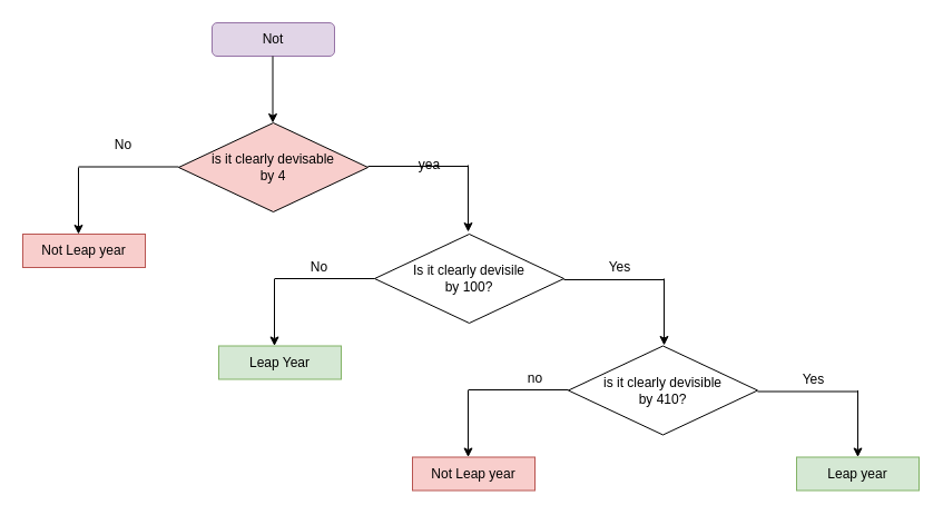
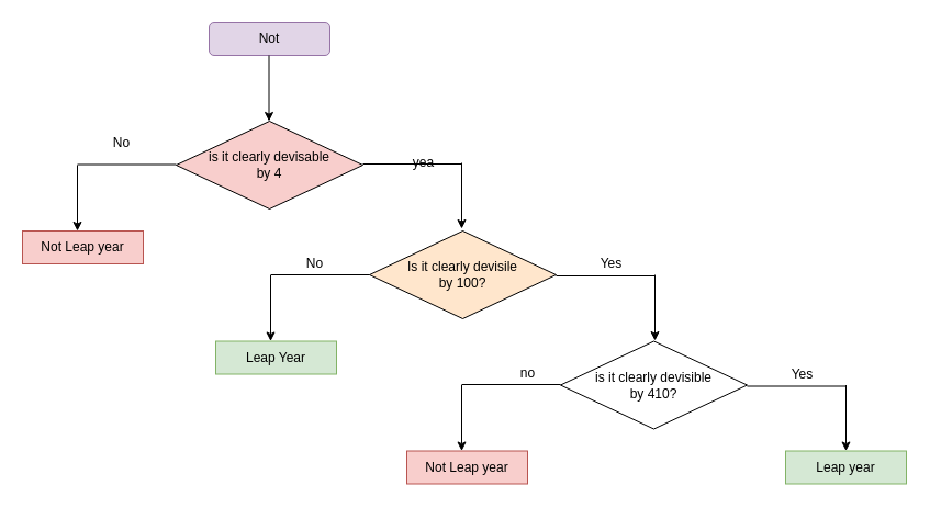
  <mxCell id="0" />
  <mxCell id="1" parent="0" />
  <mxCell id="2" value="Not" style="rounded=1;whiteSpace=wrap;html=1;fillColor=#e1d5e7;strokeColor=#9673a6;" parent="1" vertex="1"><mxGeometry x="190" y="20" width="110" height="30" as="geometry" /></mxCell>
  <mxCell id="3" value="" style="endArrow=classic;html=1;" parent="1" edge="1"><mxGeometry width="50" height="50" relative="1" as="geometry"><mxPoint x="244.5" y="50" as="sourcePoint" /><mxPoint x="244.5" y="110" as="targetPoint" /></mxGeometry></mxCell>
  <mxCell id="4" value="is it clearly devisable&lt;br&gt;by 4" style="rhombus;whiteSpace=wrap;html=1;fillColor=#f8cecc;" parent="1" vertex="1"><mxGeometry x="160" y="110" width="170" height="80" as="geometry" /></mxCell>
  <mxCell id="5" value="" style="endArrow=classic;html=1;" parent="1" edge="1"><mxGeometry width="50" height="50" relative="1" as="geometry"><mxPoint x="70" y="150" as="sourcePoint" /><mxPoint x="70" y="210" as="targetPoint" /></mxGeometry></mxCell>
  <mxCell id="6" value="" style="endArrow=none;html=1;" parent="1" edge="1"><mxGeometry width="50" height="50" relative="1" as="geometry"><mxPoint x="70" y="149.5" as="sourcePoint" /><mxPoint x="160" y="149.5" as="targetPoint" /></mxGeometry></mxCell>
  <mxCell id="7" value="No" style="text;html=1;align=center;verticalAlign=middle;resizable=0;points=[];autosize=1;" parent="1" vertex="1"><mxGeometry x="95" y="120" width="30" height="20" as="geometry" /></mxCell>
  <mxCell id="8" value="Not Leap year" style="rounded=0;whiteSpace=wrap;html=1;fillColor=#f8cecc;strokeColor=#b85450;" parent="1" vertex="1"><mxGeometry x="20" y="210" width="110" height="30" as="geometry" /></mxCell>
  <mxCell id="9" value="" style="endArrow=none;html=1;" parent="1" edge="1"><mxGeometry width="50" height="50" relative="1" as="geometry"><mxPoint x="330" y="149" as="sourcePoint" /><mxPoint x="420" y="149" as="targetPoint" /></mxGeometry></mxCell>
  <mxCell id="10" value="yea" style="text;html=1;align=center;verticalAlign=middle;resizable=0;points=[];autosize=1;" parent="1" vertex="1"><mxGeometry x="370" y="138" width="30" height="20" as="geometry" /></mxCell>
  <mxCell id="11" value="" style="endArrow=classic;html=1;" parent="1" edge="1"><mxGeometry width="50" height="50" relative="1" as="geometry"><mxPoint x="420" y="148" as="sourcePoint" /><mxPoint x="420" y="208" as="targetPoint" /></mxGeometry></mxCell>
- <mxCell id="12" value="Is it clearly devisile&lt;br&gt;by 100?" style="rhombus;whiteSpace=wrap;html=1;" parent="1" vertex="1"><mxGeometry x="336" y="210" width="170" height="80" as="geometry" /></mxCell>
+ <mxCell id="12" value="Is it clearly devisile&lt;br&gt;by 100?" style="rhombus;whiteSpace=wrap;html=1;fillColor=#ffe6cc;" parent="1" vertex="1"><mxGeometry x="336" y="210" width="170" height="80" as="geometry" /></mxCell>
  <mxCell id="13" value="" style="endArrow=none;html=1;" parent="1" edge="1"><mxGeometry width="50" height="50" relative="1" as="geometry"><mxPoint x="246" y="250" as="sourcePoint" /><mxPoint x="336" y="250" as="targetPoint" /></mxGeometry></mxCell>
  <mxCell id="14" value="" style="endArrow=classic;html=1;" parent="1" edge="1"><mxGeometry width="50" height="50" relative="1" as="geometry"><mxPoint x="246" y="250.5" as="sourcePoint" /><mxPoint x="246" y="310.5" as="targetPoint" /></mxGeometry></mxCell>
  <mxCell id="15" value="Leap Year" style="rounded=0;whiteSpace=wrap;html=1;fillColor=#d5e8d4;strokeColor=#82b366;" parent="1" vertex="1"><mxGeometry x="196" y="310.5" width="110" height="30" as="geometry" /></mxCell>
  <mxCell id="16" value="" style="endArrow=classic;html=1;" parent="1" edge="1"><mxGeometry width="50" height="50" relative="1" as="geometry"><mxPoint x="596" y="250" as="sourcePoint" /><mxPoint x="596" y="310" as="targetPoint" /></mxGeometry></mxCell>
  <mxCell id="17" value="Yes" style="text;html=1;align=center;verticalAlign=middle;resizable=0;points=[];autosize=1;" parent="1" vertex="1"><mxGeometry x="536" y="230" width="40" height="20" as="geometry" /></mxCell>
  <mxCell id="18" value="" style="endArrow=none;html=1;" parent="1" edge="1"><mxGeometry width="50" height="50" relative="1" as="geometry"><mxPoint x="506" y="251" as="sourcePoint" /><mxPoint x="596" y="251" as="targetPoint" /></mxGeometry></mxCell>
  <mxCell id="19" value="is it clearly devisible&lt;br&gt;by 410?" style="rhombus;whiteSpace=wrap;html=1;" parent="1" vertex="1"><mxGeometry x="510" y="310.5" width="170" height="80" as="geometry" /></mxCell>
  <mxCell id="20" value="" style="endArrow=none;html=1;" parent="1" edge="1"><mxGeometry width="50" height="50" relative="1" as="geometry"><mxPoint x="420" y="350" as="sourcePoint" /><mxPoint x="510" y="350" as="targetPoint" /></mxGeometry></mxCell>
  <mxCell id="21" value="" style="endArrow=classic;html=1;" parent="1" edge="1"><mxGeometry width="50" height="50" relative="1" as="geometry"><mxPoint x="420" y="350.5" as="sourcePoint" /><mxPoint x="420" y="410.5" as="targetPoint" /></mxGeometry></mxCell>
  <mxCell id="22" value="Not Leap year" style="rounded=0;whiteSpace=wrap;html=1;fillColor=#f8cecc;strokeColor=#b85450;" parent="1" vertex="1"><mxGeometry x="370" y="410.5" width="110" height="30" as="geometry" /></mxCell>
  <mxCell id="23" value="No" style="text;html=1;align=center;verticalAlign=middle;resizable=0;points=[];autosize=1;" parent="1" vertex="1"><mxGeometry x="271" y="230" width="30" height="20" as="geometry" /></mxCell>
  <mxCell id="24" value="no" style="text;html=1;align=center;verticalAlign=middle;resizable=0;points=[];autosize=1;" parent="1" vertex="1"><mxGeometry x="465" y="330" width="30" height="20" as="geometry" /></mxCell>
  <mxCell id="25" value="Yes" style="text;html=1;align=center;verticalAlign=middle;resizable=0;points=[];autosize=1;" parent="1" vertex="1"><mxGeometry x="710" y="330.5" width="40" height="20" as="geometry" /></mxCell>
  <mxCell id="26" value="" style="endArrow=none;html=1;" parent="1" edge="1"><mxGeometry width="50" height="50" relative="1" as="geometry"><mxPoint x="680" y="351.5" as="sourcePoint" /><mxPoint x="770" y="351.5" as="targetPoint" /></mxGeometry></mxCell>
  <mxCell id="27" value="" style="endArrow=classic;html=1;" parent="1" edge="1"><mxGeometry width="50" height="50" relative="1" as="geometry"><mxPoint x="770" y="350.5" as="sourcePoint" /><mxPoint x="770" y="410.5" as="targetPoint" /></mxGeometry></mxCell>
  <mxCell id="28" value="Leap year" style="rounded=0;whiteSpace=wrap;html=1;fillColor=#d5e8d4;strokeColor=#82b366;" parent="1" vertex="1"><mxGeometry x="715" y="410.5" width="110" height="30" as="geometry" /></mxCell>
